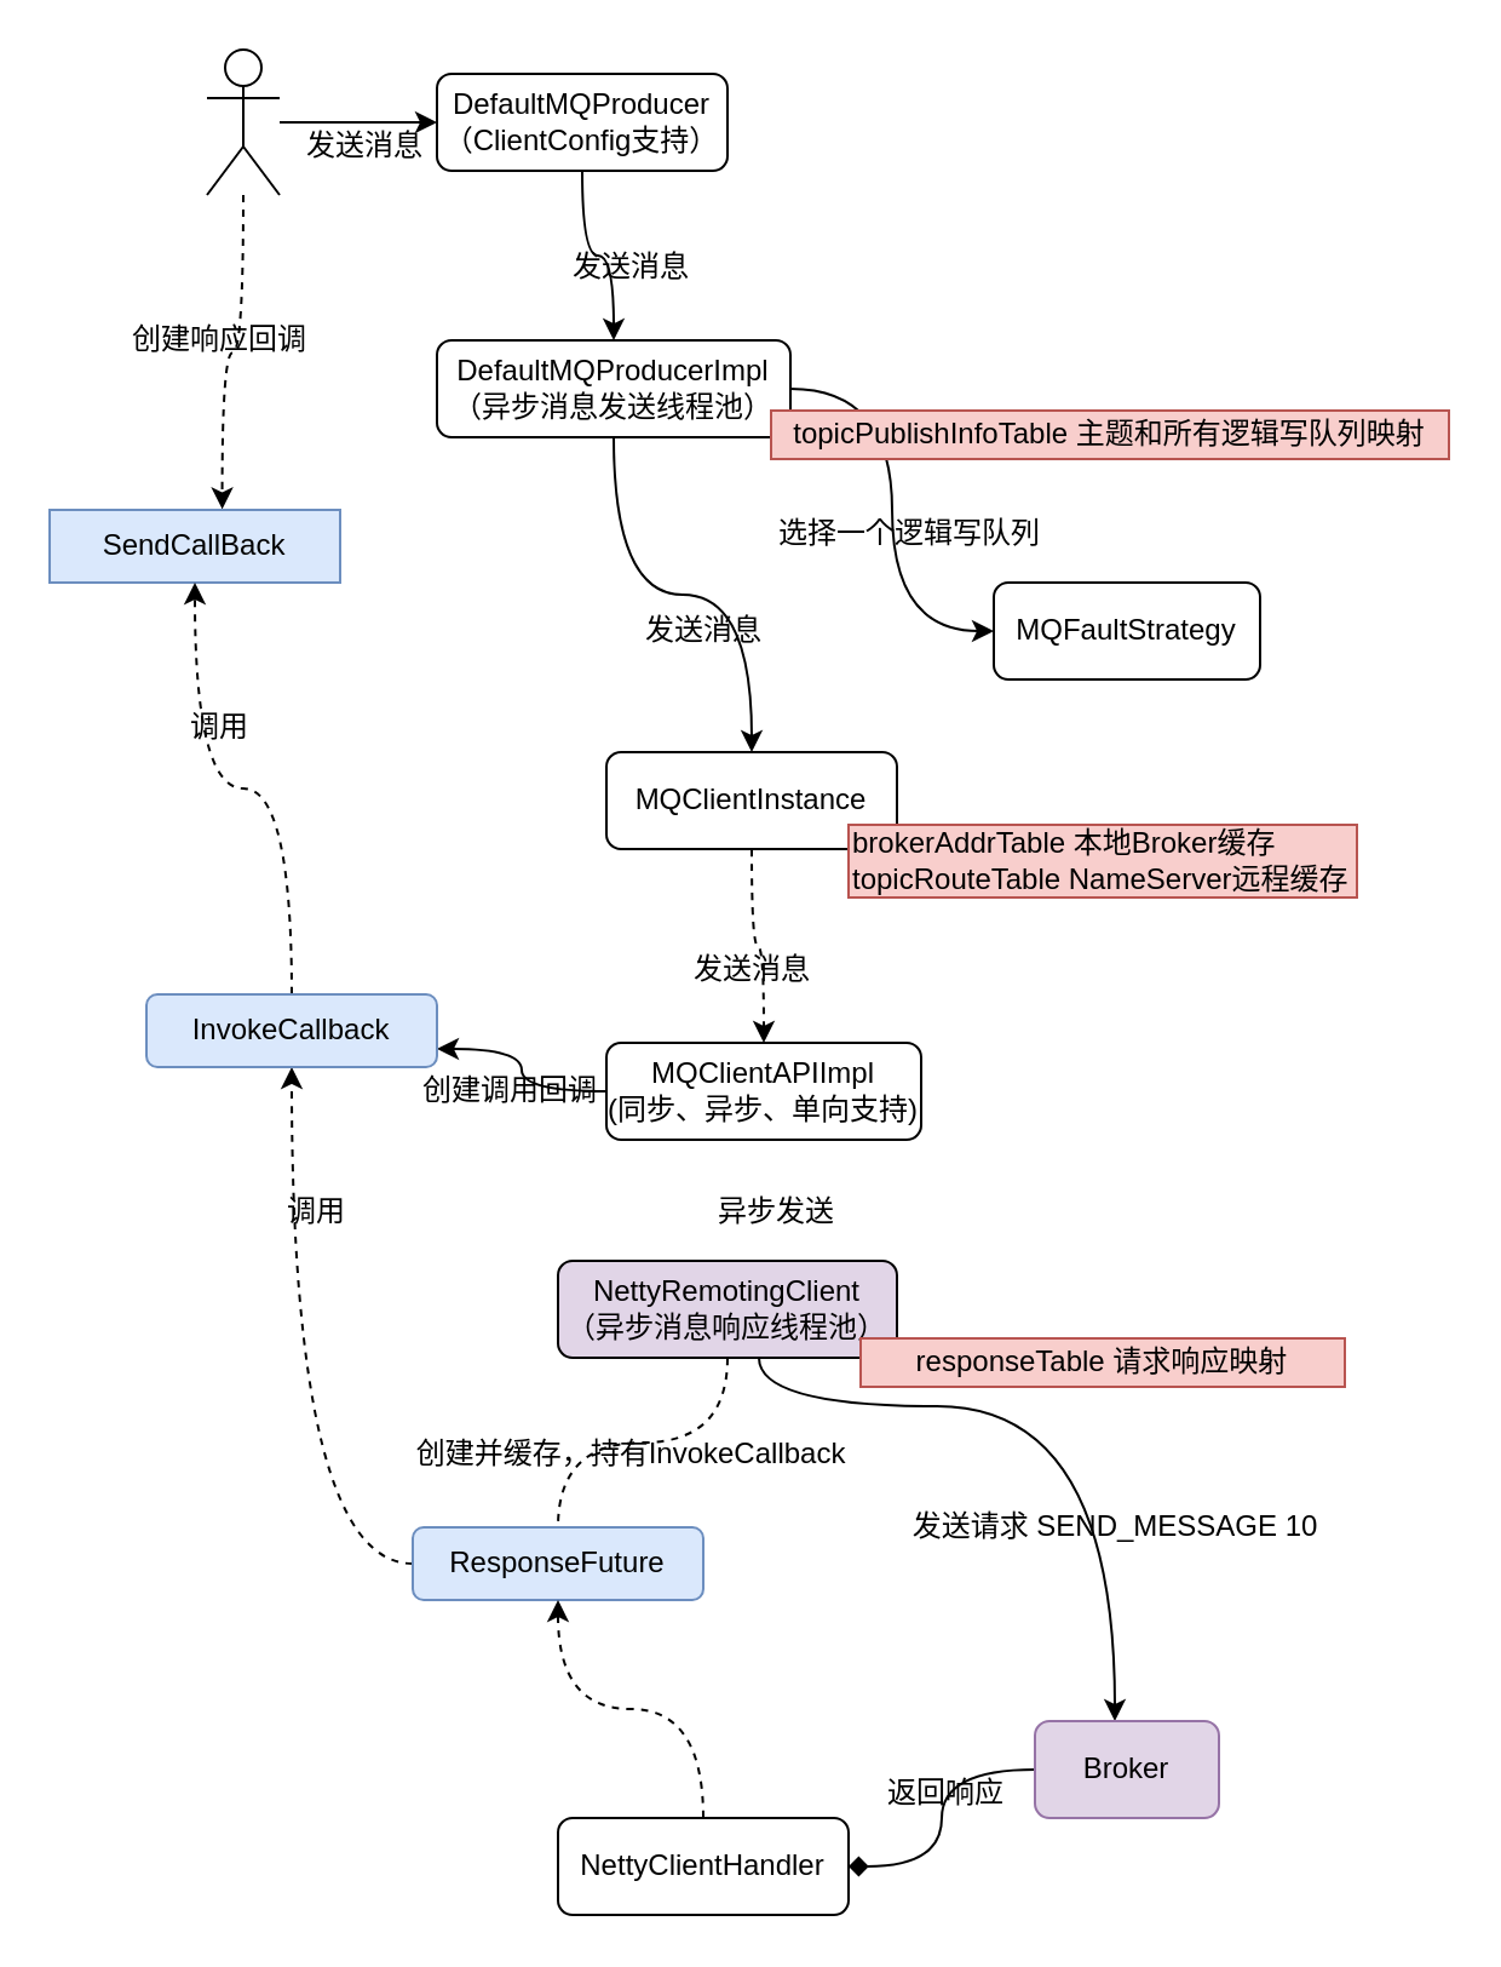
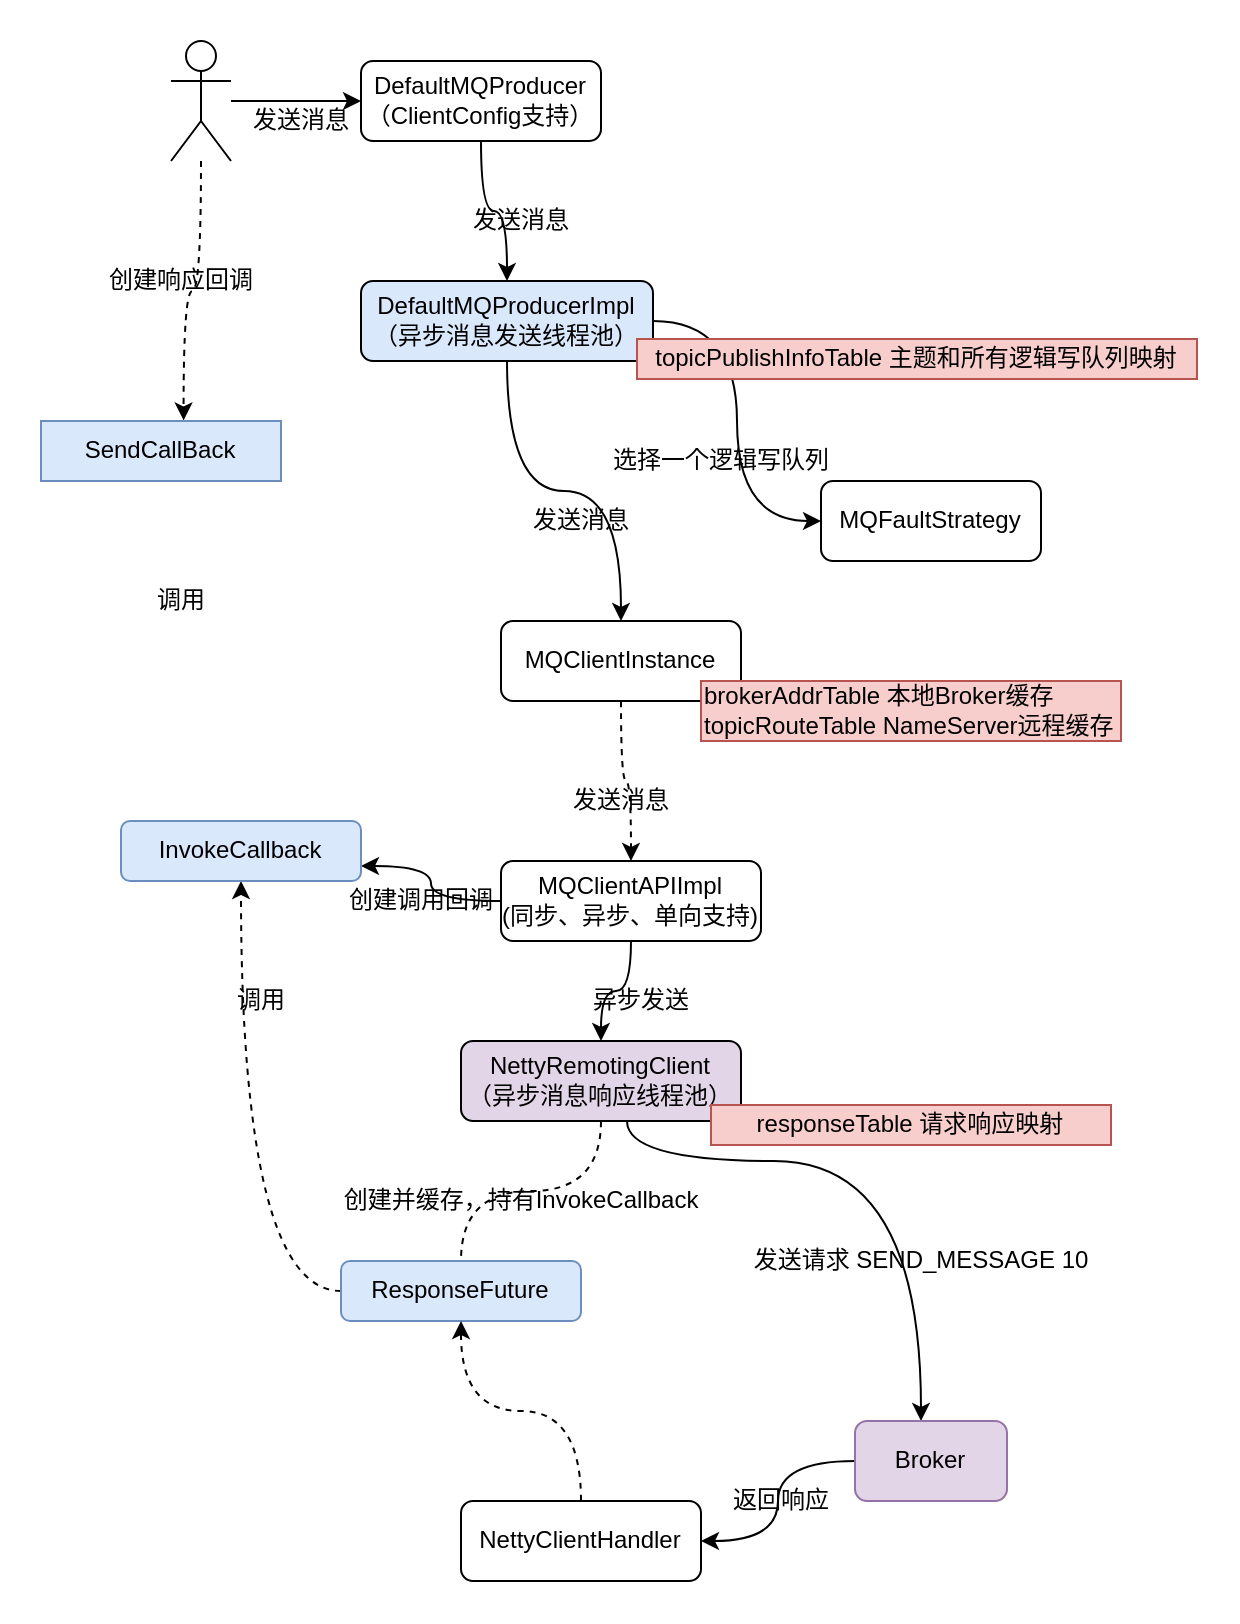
  <mxCell id="0" />
  <mxCell id="1" parent="0" />
  <mxCell id="2" style="edgeStyle=orthogonalEdgeStyle;curved=1;rounded=0;orthogonalLoop=1;jettySize=auto;html=1;entryX=0.5;entryY=0;entryDx=0;entryDy=0;" parent="1" source="3" target="6" edge="1"><mxGeometry relative="1" as="geometry" /></mxCell>
  <mxCell id="3" value="DefaultMQProducer&lt;br&gt;（ClientConfig支持）" style="rounded=1;whiteSpace=wrap;html=1;" parent="1" vertex="1"><mxGeometry x="180" y="30" width="120" height="40" as="geometry" /></mxCell>
  <mxCell id="4" style="edgeStyle=orthogonalEdgeStyle;curved=1;rounded=0;orthogonalLoop=1;jettySize=auto;html=1;entryX=0;entryY=0.5;entryDx=0;entryDy=0;" parent="1" source="6" target="16" edge="1"><mxGeometry relative="1" as="geometry" /></mxCell>
  <mxCell id="5" style="edgeStyle=orthogonalEdgeStyle;curved=1;rounded=0;orthogonalLoop=1;jettySize=auto;html=1;" parent="1" source="6" target="8" edge="1"><mxGeometry relative="1" as="geometry" /></mxCell>
- <mxCell id="6" value="DefaultMQProducerImpl&lt;br&gt;（异步消息发送线程池）" style="rounded=1;whiteSpace=wrap;html=1;" parent="1" vertex="1"><mxGeometry x="180" y="140" width="146" height="40" as="geometry" /></mxCell>
+ <mxCell id="6" value="DefaultMQProducerImpl&lt;br&gt;（异步消息发送线程池）" style="rounded=1;whiteSpace=wrap;html=1;fillColor=#dae8fc;" parent="1" vertex="1"><mxGeometry x="180" y="140" width="146" height="40" as="geometry" /></mxCell>
  <mxCell id="7" style="edgeStyle=orthogonalEdgeStyle;curved=1;rounded=0;orthogonalLoop=1;jettySize=auto;html=1;dashed=1;" parent="1" source="8" target="21" edge="1"><mxGeometry relative="1" as="geometry" /></mxCell>
  <mxCell id="8" value="MQClientInstance" style="rounded=1;whiteSpace=wrap;html=1;" parent="1" vertex="1"><mxGeometry x="250" y="310" width="120" height="40" as="geometry" /></mxCell>
  <mxCell id="9" value="brokerAddrTable 本地Broker缓存&lt;br&gt;topicRouteTable NameServer远程缓存" style="whiteSpace=wrap;html=1;fillColor=#f8cecc;strokeColor=#b85450;align=left;" parent="1" vertex="1"><mxGeometry x="350" y="340" width="210" height="30" as="geometry" /></mxCell>
  <mxCell id="10" value="topicPublishInfoTable 主题和所有逻辑写队列映射" style="whiteSpace=wrap;html=1;fillColor=#f8cecc;strokeColor=#b85450;" parent="1" vertex="1"><mxGeometry x="318" y="169" width="280" height="20" as="geometry" /></mxCell>
  <mxCell id="11" style="edgeStyle=orthogonalEdgeStyle;curved=1;rounded=0;orthogonalLoop=1;jettySize=auto;html=1;entryX=0;entryY=0.5;entryDx=0;entryDy=0;" parent="1" source="13" target="3" edge="1"><mxGeometry relative="1" as="geometry" /></mxCell>
  <mxCell id="12" style="edgeStyle=orthogonalEdgeStyle;rounded=0;orthogonalLoop=1;jettySize=auto;html=1;entryX=0.594;entryY=-0.01;entryDx=0;entryDy=0;entryPerimeter=0;curved=1;dashed=1;" edge="1" parent="1" source="13" target="37"><mxGeometry relative="1" as="geometry" /></mxCell>
  <mxCell id="13" value="" style="shape=umlActor;verticalLabelPosition=bottom;verticalAlign=top;html=1;outlineConnect=0;strokeColor=#000000;fillColor=#FFFFFF;" parent="1" vertex="1"><mxGeometry x="85" y="20" width="30" height="60" as="geometry" /></mxCell>
  <mxCell id="14" value="发送消息" style="text;html=1;align=center;verticalAlign=middle;resizable=0;points=[];autosize=1;strokeColor=none;fillColor=none;" parent="1" vertex="1"><mxGeometry x="120" y="50" width="60" height="20" as="geometry" /></mxCell>
  <mxCell id="15" value="发送消息" style="text;html=1;align=center;verticalAlign=middle;resizable=0;points=[];autosize=1;strokeColor=none;fillColor=none;" parent="1" vertex="1"><mxGeometry x="230" y="100" width="60" height="20" as="geometry" /></mxCell>
  <mxCell id="16" value="MQFaultStrategy" style="rounded=1;whiteSpace=wrap;html=1;strokeColor=default;fillColor=#FFFFFF;" parent="1" vertex="1"><mxGeometry x="410" y="240" width="110" height="40" as="geometry" /></mxCell>
- <mxCell id="17" value="选择一个逻辑写队列" style="text;html=1;align=center;verticalAlign=middle;resizable=0;points=[];autosize=1;strokeColor=none;fillColor=none;" parent="1" vertex="1"><mxGeometry x="315" y="210" width="120" height="20" as="geometry" /></mxCell>
+ <mxCell id="17" value="选择一个逻辑写队列" style="text;html=1;align=center;verticalAlign=middle;resizable=0;points=[];autosize=1;strokeColor=none;fillColor=none;" parent="1" vertex="1"><mxGeometry x="300" y="220" width="120" height="20" as="geometry" /></mxCell>
  <mxCell id="18" value="发送消息" style="text;html=1;align=center;verticalAlign=middle;resizable=0;points=[];autosize=1;strokeColor=none;fillColor=none;" parent="1" vertex="1"><mxGeometry x="260" y="250" width="60" height="20" as="geometry" /></mxCell>
+ <mxCell id="19" style="edgeStyle=orthogonalEdgeStyle;rounded=0;orthogonalLoop=1;jettySize=auto;html=1;curved=1;" parent="1" source="21" target="25" edge="1"><mxGeometry relative="1" as="geometry" /></mxCell>
  <mxCell id="20" style="edgeStyle=orthogonalEdgeStyle;curved=1;rounded=0;orthogonalLoop=1;jettySize=auto;html=1;entryX=1;entryY=0.75;entryDx=0;entryDy=0;dashed=0;" edge="1" parent="1" source="21" target="40"><mxGeometry relative="1" as="geometry" /></mxCell>
  <mxCell id="21" value="MQClientAPIImpl&lt;br&gt;(同步、异步、单向支持)" style="rounded=1;whiteSpace=wrap;html=1;strokeColor=default;fillColor=#FFFFFF;" parent="1" vertex="1"><mxGeometry x="250" y="430" width="130" height="40" as="geometry" /></mxCell>
  <mxCell id="22" value="发送消息" style="text;html=1;align=center;verticalAlign=middle;resizable=0;points=[];autosize=1;strokeColor=none;fillColor=none;" parent="1" vertex="1"><mxGeometry x="280" y="390" width="60" height="20" as="geometry" /></mxCell>
  <mxCell id="23" style="edgeStyle=orthogonalEdgeStyle;curved=1;rounded=0;orthogonalLoop=1;jettySize=auto;html=1;dashed=1;endArrow=none;" parent="1" source="25" target="29" edge="1"><mxGeometry relative="1" as="geometry" /></mxCell>
  <mxCell id="24" style="edgeStyle=orthogonalEdgeStyle;curved=1;rounded=0;orthogonalLoop=1;jettySize=auto;html=1;" parent="1" source="25" target="32" edge="1"><mxGeometry relative="1" as="geometry"><Array as="points"><mxPoint x="313" y="580" /><mxPoint x="460" y="580" /></Array></mxGeometry></mxCell>
  <mxCell id="25" value="NettyRemotingClient&lt;br&gt;（异步消息响应线程池）" style="rounded=1;whiteSpace=wrap;html=1;fillColor=#e1d5e7;" parent="1" vertex="1"><mxGeometry x="230" y="520" width="140" height="40" as="geometry" /></mxCell>
  <mxCell id="26" value="异步发送" style="text;html=1;align=center;verticalAlign=middle;resizable=0;points=[];autosize=1;strokeColor=none;fillColor=none;" parent="1" vertex="1"><mxGeometry x="290" y="490" width="60" height="20" as="geometry" /></mxCell>
  <mxCell id="27" value="responseTable 请求响应映射" style="whiteSpace=wrap;html=1;fillColor=#f8cecc;strokeColor=#b85450;" parent="1" vertex="1"><mxGeometry x="355" y="552" width="200" height="20" as="geometry" /></mxCell>
  <mxCell id="28" style="edgeStyle=orthogonalEdgeStyle;curved=1;rounded=0;orthogonalLoop=1;jettySize=auto;html=1;dashed=1;entryX=0.5;entryY=1;entryDx=0;entryDy=0;" edge="1" parent="1" source="29" target="40"><mxGeometry relative="1" as="geometry"><mxPoint x="130" y="450" as="targetPoint" /><Array as="points"><mxPoint x="120" y="645" /></Array></mxGeometry></mxCell>
  <mxCell id="29" value="ResponseFuture" style="rounded=1;whiteSpace=wrap;html=1;fillColor=#dae8fc;strokeColor=#6c8ebf;" parent="1" vertex="1"><mxGeometry x="170" y="630" width="120" height="30" as="geometry" /></mxCell>
  <mxCell id="30" value="创建并缓存，持有&lt;span&gt;InvokeCallback&lt;/span&gt;" style="text;html=1;align=center;verticalAlign=middle;resizable=0;points=[];autosize=1;strokeColor=none;fillColor=none;" parent="1" vertex="1"><mxGeometry x="165" y="590" width="190" height="20" as="geometry" /></mxCell>
- <mxCell id="31" style="edgeStyle=orthogonalEdgeStyle;curved=1;rounded=0;orthogonalLoop=1;jettySize=auto;html=1;entryX=1;entryY=0.5;entryDx=0;entryDy=0;endArrow=diamond;" parent="1" source="32" target="35" edge="1"><mxGeometry relative="1" as="geometry" /></mxCell>
+ <mxCell id="31" style="edgeStyle=orthogonalEdgeStyle;curved=1;rounded=0;orthogonalLoop=1;jettySize=auto;html=1;entryX=1;entryY=0.5;entryDx=0;entryDy=0;" parent="1" source="32" target="35" edge="1"><mxGeometry relative="1" as="geometry" /></mxCell>
  <mxCell id="32" value="Broker" style="rounded=1;whiteSpace=wrap;html=1;fillColor=#e1d5e7;strokeColor=#9673a6;" parent="1" vertex="1"><mxGeometry x="427" y="710" width="76" height="40" as="geometry" /></mxCell>
  <mxCell id="33" value="发送请求 SEND_MESSAGE 10" style="text;html=1;align=center;verticalAlign=middle;resizable=0;points=[];autosize=1;strokeColor=none;fillColor=none;" parent="1" vertex="1"><mxGeometry x="370" y="620" width="180" height="20" as="geometry" /></mxCell>
  <mxCell id="34" style="edgeStyle=orthogonalEdgeStyle;curved=1;rounded=0;orthogonalLoop=1;jettySize=auto;html=1;dashed=1;" parent="1" source="35" target="29" edge="1"><mxGeometry relative="1" as="geometry" /></mxCell>
  <mxCell id="35" value="NettyClientHandler" style="rounded=1;whiteSpace=wrap;html=1;" parent="1" vertex="1"><mxGeometry x="230" y="750" width="120" height="40" as="geometry" /></mxCell>
- <mxCell id="36" value="返回响应" style="text;html=1;align=center;verticalAlign=middle;resizable=0;points=[];autosize=1;strokeColor=none;fillColor=none;" parent="1" vertex="1"><mxGeometry x="360" y="730" width="60" height="20" as="geometry" /></mxCell>
+ <mxCell id="36" value="返回响应" style="text;html=1;align=center;verticalAlign=middle;resizable=0;points=[];autosize=1;strokeColor=none;fillColor=none;" parent="1" vertex="1"><mxGeometry x="360" y="740" width="60" height="20" as="geometry" /></mxCell>
  <mxCell id="37" value="SendCallBack" style="whiteSpace=wrap;html=1;fillColor=#dae8fc;strokeColor=#6c8ebf;rounded=0;" vertex="1" parent="1"><mxGeometry x="20" y="210" width="120" height="30" as="geometry" /></mxCell>
  <mxCell id="38" value="创建响应回调" style="text;html=1;align=center;verticalAlign=middle;resizable=0;points=[];autosize=1;strokeColor=none;fillColor=none;" vertex="1" parent="1"><mxGeometry x="45" y="130" width="90" height="20" as="geometry" /></mxCell>
- <mxCell id="39" style="edgeStyle=orthogonalEdgeStyle;curved=1;rounded=0;orthogonalLoop=1;jettySize=auto;html=1;entryX=0.5;entryY=1;entryDx=0;entryDy=0;dashed=1;" edge="1" parent="1" source="40" target="37"><mxGeometry relative="1" as="geometry" /></mxCell>
  <mxCell id="40" value="InvokeCallback" style="rounded=1;whiteSpace=wrap;html=1;fillColor=#dae8fc;strokeColor=#6c8ebf;" vertex="1" parent="1"><mxGeometry x="60" y="410" width="120" height="30" as="geometry" /></mxCell>
  <mxCell id="41" value="创建调用回调" style="text;html=1;align=center;verticalAlign=middle;resizable=0;points=[];autosize=1;strokeColor=none;fillColor=none;" vertex="1" parent="1"><mxGeometry x="165" y="440" width="90" height="20" as="geometry" /></mxCell>
  <mxCell id="42" value="调用" style="text;html=1;align=center;verticalAlign=middle;resizable=0;points=[];autosize=1;strokeColor=none;fillColor=none;" vertex="1" parent="1"><mxGeometry x="110" y="490" width="40" height="20" as="geometry" /></mxCell>
  <mxCell id="43" value="调用" style="text;html=1;align=center;verticalAlign=middle;resizable=0;points=[];autosize=1;strokeColor=none;fillColor=none;" vertex="1" parent="1"><mxGeometry x="70" y="290" width="40" height="20" as="geometry" /></mxCell>
